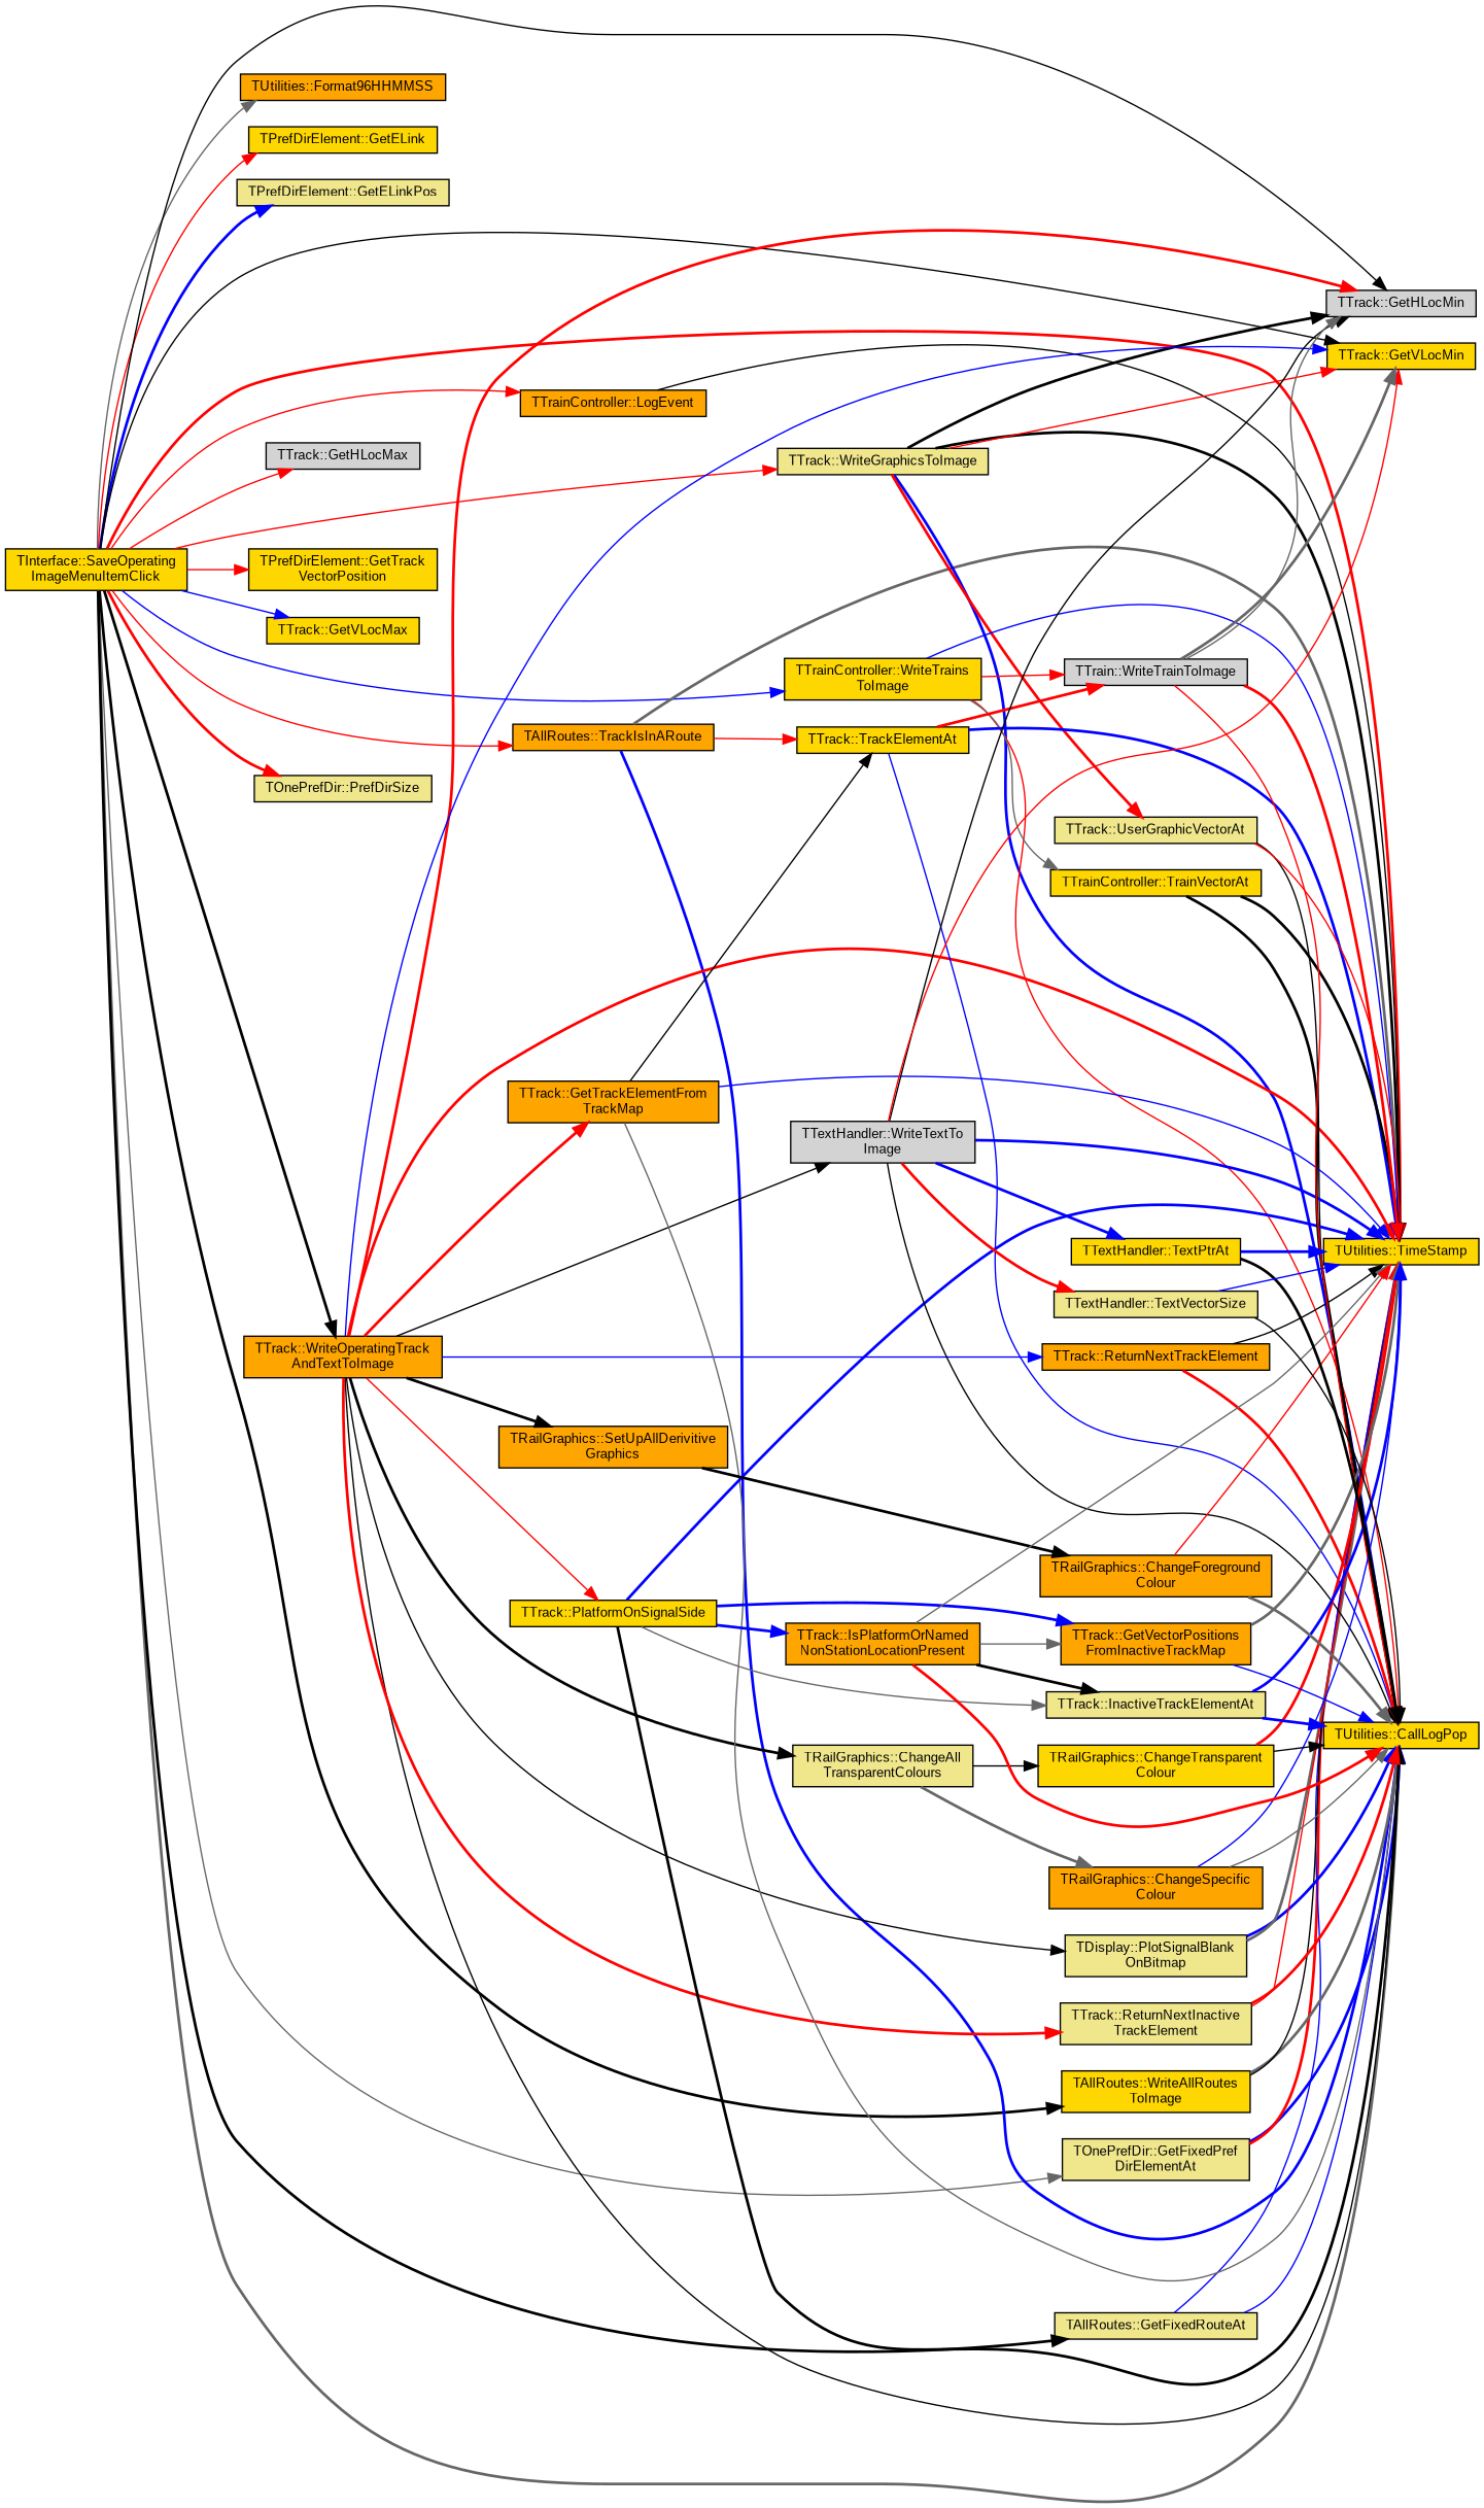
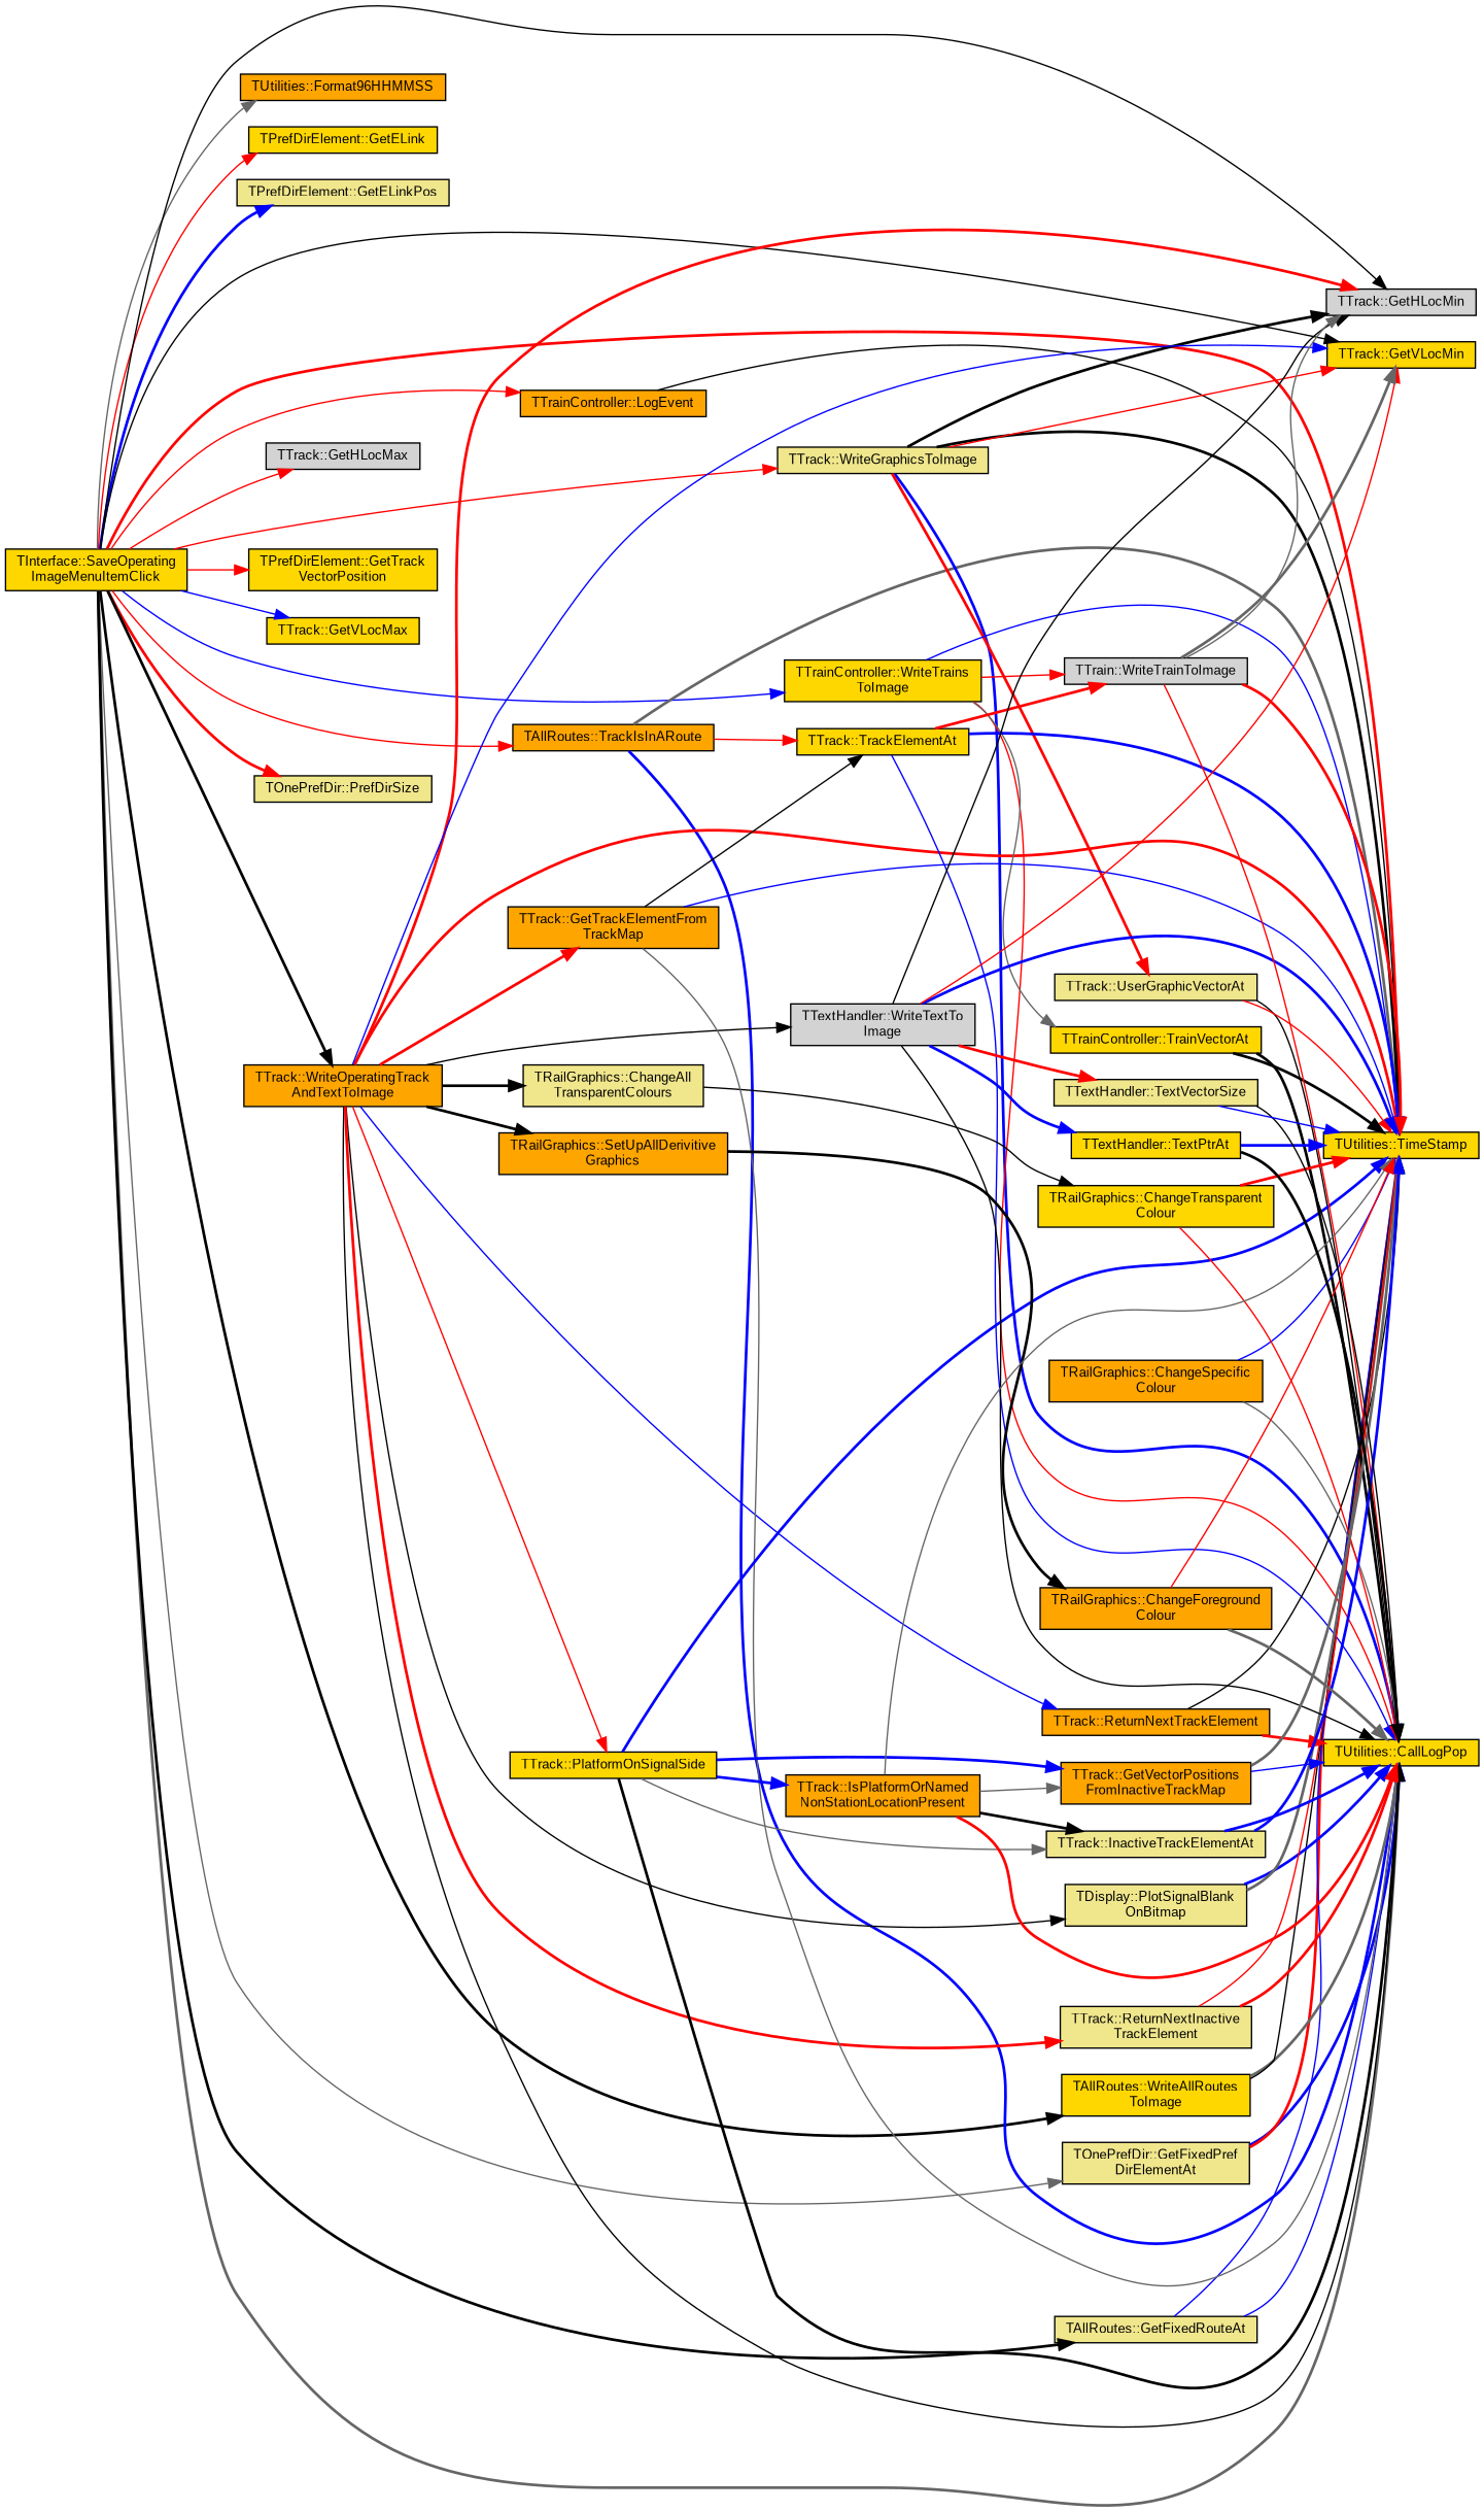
  digraph {
    fontname="Liberation Sans"
    rankdir=LR
    node [color=black fillcolor=gold fontname="Liberation Sans" fontsize=10 shape=record style=filled]
    edge [color=red fontname="Liberation Sans" fontsize=10 labelfontname=Helvetica labelfontsize=10 style=solid]
    n1 [fontcolor=black height=0.2 label="TInterface::SaveOperating\lImageMenuItemClick" width=0.4]
    n2 [height=0.2 label="TUtilities::CallLogPop" width=0.4]
    n3 [fillcolor=orange height=0.2 label="TUtilities::Format96HHMMSS" width=0.4]
    n4 [height=0.2 label="TPrefDirElement::GetELink" width=0.4]
    n5 [fillcolor=khaki height=0.2 label="TPrefDirElement::GetELinkPos" width=0.4]
    n6 [fillcolor=khaki height=0.2 label="TOnePrefDir::GetFixedPref\lDirElementAt" width=0.4]
    n7 [height=0.2 label="TUtilities::TimeStamp" width=0.4]
    n8 [fillcolor=khaki height=0.2 label="TAllRoutes::GetFixedRouteAt" width=0.4]
    n9 [fillcolor=lightgrey height=0.2 label="TTrack::GetHLocMax" width=0.4]
    n10 [fillcolor=lightgrey height=0.2 label="TTrack::GetHLocMin" width=0.4]
    n11 [height=0.2 label="TPrefDirElement::GetTrack\lVectorPosition" width=0.4]
    n12 [height=0.2 label="TTrack::GetVLocMax" width=0.4]
    n13 [height=0.2 label="TTrack::GetVLocMin" width=0.4]
    n14 [fillcolor=orange height=0.2 label="TTrainController::LogEvent" width=0.4]
    n15 [fillcolor=khaki height=0.2 label="TOnePrefDir::PrefDirSize" width=0.4]
    n16 [fillcolor=orange height=0.2 label="TAllRoutes::TrackIsInARoute" width=0.4]
    n17 [height=0.2 label="TAllRoutes::WriteAllRoutes\lToImage" width=0.4]
    n18 [fillcolor=khaki height=0.2 label="TTrack::WriteGraphicsToImage" width=0.4]
    n19 [fillcolor=orange height=0.2 label="TTrack::WriteOperatingTrack\lAndTextToImage" width=0.4]
    n20 [height=0.2 label="TTrainController::WriteTrains\lToImage" width=0.4]
    n21 [height=0.2 label="TTrack::TrackElementAt" width=0.4]
    n22 [fillcolor=khaki height=0.2 label="TTrack::UserGraphicVectorAt" width=0.4]
    n23 [fillcolor=khaki height=0.2 label="TRailGraphics::ChangeAll\lTransparentColours" width=0.4]
    n24 [fillcolor=orange height=0.2 label="TTrack::GetTrackElementFrom\lTrackMap" width=0.4]
    n25 [height=0.2 label="TTrack::PlatformOnSignalSide" width=0.4]
    n26 [fillcolor=khaki height=0.2 label="TDisplay::PlotSignalBlank\lOnBitmap" width=0.4]
    n27 [fillcolor=khaki height=0.2 label="TTrack::ReturnNextInactive\lTrackElement" width=0.4]
    n28 [fillcolor=orange height=0.2 label="TTrack::ReturnNextTrackElement" width=0.4]
    n29 [fillcolor=orange height=0.2 label="TRailGraphics::SetUpAllDerivitive\lGraphics" width=0.4]
    n30 [fillcolor=lightgrey height=0.2 label="TTextHandler::WriteTextTo\lImage" width=0.4]
    n31 [height=0.2 label="TTrainController::TrainVectorAt" width=0.4]
    n32 [fillcolor=lightgrey height=0.2 label="TTrain::WriteTrainToImage" width=0.4]
    n33 [fillcolor=orange height=0.2 label="TRailGraphics::ChangeSpecific\lColour" width=0.4]
    n34 [height=0.2 label="TRailGraphics::ChangeTransparent\lColour" width=0.4]
    n35 [fillcolor=orange height=0.2 label="TTrack::GetVectorPositions\lFromInactiveTrackMap" width=0.4]
    n36 [fillcolor=khaki height=0.2 label="TTrack::InactiveTrackElementAt" width=0.4]
    n37 [fillcolor=orange height=0.2 label="TTrack::IsPlatformOrNamed\lNonStationLocationPresent" width=0.4]
    n38 [fillcolor=orange height=0.2 label="TRailGraphics::ChangeForeground\lColour" width=0.4]
    n39 [height=0.2 label="TTextHandler::TextPtrAt" width=0.4]
    n40 [fillcolor=khaki height=0.2 label="TTextHandler::TextVectorSize" width=0.4]
    n1 -> n2 [color=gray40 style=bold]
    n1 -> n3 [color=gray40]
    n1 -> n4
    n1 -> n5 [color=blue style=bold]
    n1 -> n6 [color=gray40]
    n1 -> n7 [style=bold]
    n1 -> n8 [color=black style=bold]
    n1 -> n9
    n1 -> n10 [color=black]
    n1 -> n11
    n1 -> n12 [color=blue]
    n1 -> n13 [color=black]
    n1 -> n14
    n1 -> n15 [style=bold]
    n1 -> n16
    n1 -> n17 [color=black style=bold]
    n1 -> n18
    n1 -> n19 [color=black style=bold]
    n1 -> n20 [color=blue]
    n6 -> n2 [color=blue style=bold]
    n6 -> n7 [style=bold]
    n8 -> n2 [color=blue]
    n8 -> n7 [color=blue]
    n14 -> n7 [color=black]
    n16 -> n2 [color=blue style=bold]
    n16 -> n7 [color=gray40 style=bold]
    n16 -> n21
    n17 -> n2 [color=gray40 style=bold]
    n17 -> n7 [color=black]
    n18 -> n2 [color=blue style=bold]
    n18 -> n7 [color=black style=bold]
    n18 -> n10 [color=black style=bold]
    n18 -> n13
    n18 -> n22 [style=bold]
    n19 -> n2 [color=black]
    n19 -> n7 [style=bold]
    n19 -> n10 [style=bold]
    n19 -> n13 [color=blue]
    n19 -> n23 [color=black style=bold]
    n19 -> n24 [style=bold]
    n19 -> n25
    n19 -> n26 [color=black]
    n19 -> n27 [style=bold]
    n19 -> n28 [color=blue]
    n19 -> n29 [color=black style=bold]
    n19 -> n30 [color=black]
    n20 -> n2
    n20 -> n7 [color=blue]
    n20 -> n31 [color=gray40]
    n20 -> n32
    n21 -> n2 [color=blue]
    n21 -> n7 [color=blue style=bold]
    n21 -> n32 [style=bold]
    n22 -> n2 [color=black]
    n22 -> n7
-   n23 -> n33 [color=gray40 style=bold]
    n23 -> n34 [color=black]
    n24 -> n2 [color=gray40]
    n24 -> n7 [color=blue]
    n24 -> n21 [color=black]
    n25 -> n2 [color=black style=bold]
    n25 -> n7 [color=blue style=bold]
    n25 -> n35 [color=blue style=bold]
    n25 -> n36 [color=gray40]
    n25 -> n37 [color=blue style=bold]
    n26 -> n2 [color=blue style=bold]
    n26 -> n7 [color=gray40 style=bold]
    n27 -> n2 [style=bold]
    n27 -> n7
    n28 -> n2 [style=bold]
    n28 -> n7 [color=black]
    n29 -> n38 [color=black style=bold]
    n30 -> n2 [color=black]
    n30 -> n7 [color=blue style=bold]
    n30 -> n10 [color=black]
    n30 -> n13
    n30 -> n39 [color=blue style=bold]
    n30 -> n40 [style=bold]
    n31 -> n2 [color=black style=bold]
    n31 -> n7 [color=black style=bold]
    n32 -> n2
    n32 -> n7 [style=bold]
    n32 -> n10 [color=gray40]
    n32 -> n13 [color=gray40 style=bold]
    n33 -> n2 [color=gray40]
    n33 -> n7 [color=blue]
-   n34 -> n2 [color=black]
+   n34 -> n2
    n34 -> n7 [style=bold]
    n35 -> n2 [color=blue]
    n35 -> n7 [color=gray40 style=bold]
    n36 -> n2 [color=blue style=bold]
    n36 -> n7 [color=blue style=bold]
    n37 -> n2 [style=bold]
    n37 -> n7 [color=gray40]
    n37 -> n35 [color=gray40]
    n37 -> n36 [color=black style=bold]
    n38 -> n2 [color=gray40 style=bold]
    n38 -> n7
    n39 -> n2 [color=black style=bold]
    n39 -> n7 [color=blue style=bold]
    n40 -> n2 [color=black]
    n40 -> n7 [color=blue]
  }
